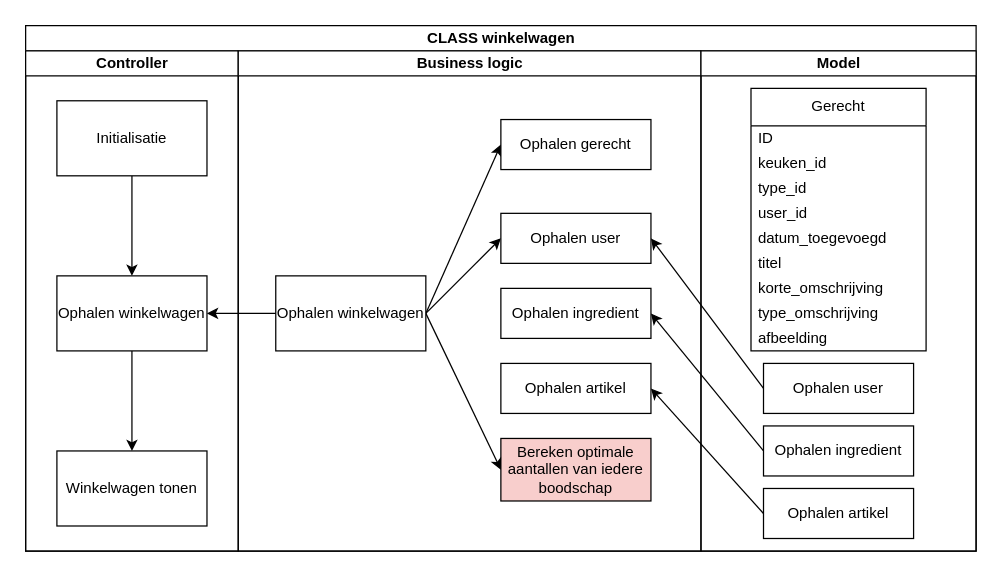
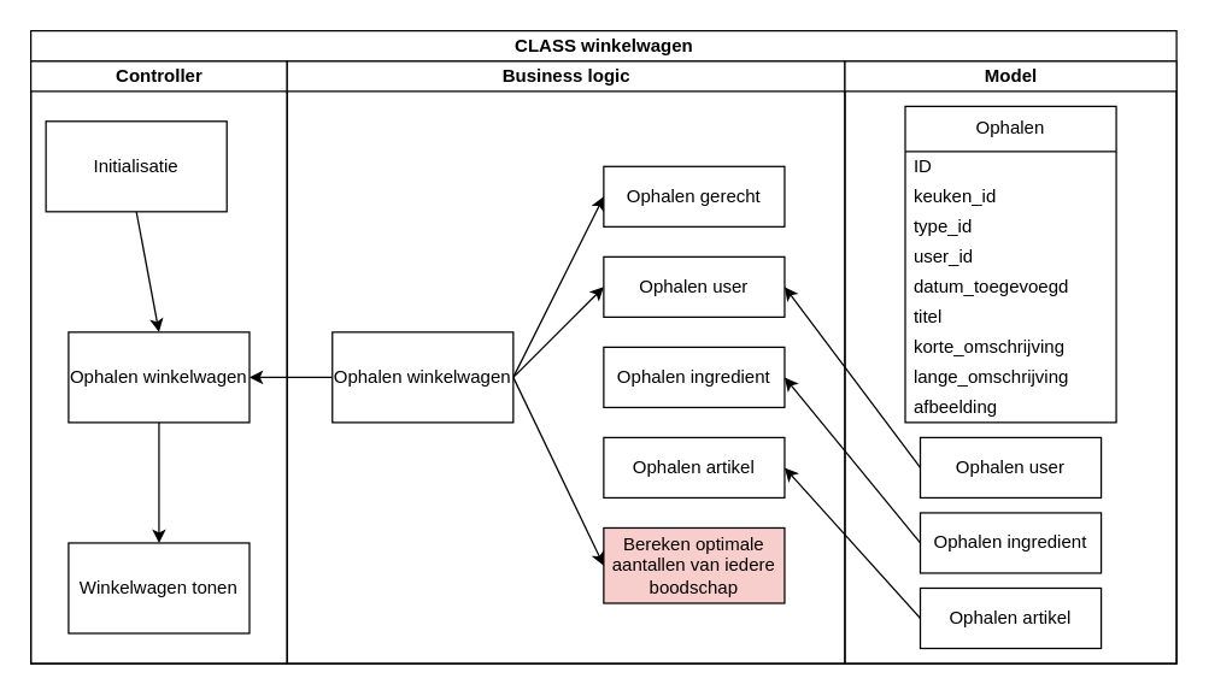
  <mxCell id="0" />
  <mxCell id="1" parent="0" />
  <mxCell id="2" value="CLASS winkelwagen" style="swimlane;childLayout=stackLayout;resizeParent=1;resizeParentMax=0;startSize=20;html=1;" vertex="1" parent="1"><mxGeometry x="20" y="20" width="760" height="420" as="geometry" /></mxCell>
  <mxCell id="3" value="Controller" style="swimlane;startSize=20;html=1;" vertex="1" parent="2"><mxGeometry y="20" width="170" height="400" as="geometry" /></mxCell>
  <mxCell id="4" style="edgeStyle=none;html=1;exitX=0.5;exitY=1;exitDx=0;exitDy=0;entryX=0.5;entryY=0;entryDx=0;entryDy=0;" edge="1" parent="3" source="5" target="7"><mxGeometry relative="1" as="geometry" /></mxCell>
- <mxCell id="5" value="Initialisatie" style="rounded=0;whiteSpace=wrap;html=1;" vertex="1" parent="3"><mxGeometry x="25" y="40" width="120" height="60" as="geometry" /></mxCell>
+ <mxCell id="5" value="Initialisatie" style="rounded=0;whiteSpace=wrap;html=1;" vertex="1" parent="3"><mxGeometry x="10" y="40" width="120" height="60" as="geometry" /></mxCell>
  <mxCell id="6" style="edgeStyle=none;html=1;exitX=0.5;exitY=1;exitDx=0;exitDy=0;" edge="1" parent="3" source="7" target="8"><mxGeometry relative="1" as="geometry" /></mxCell>
  <mxCell id="7" value="Ophalen winkelwagen" style="rounded=0;whiteSpace=wrap;html=1;" vertex="1" parent="3"><mxGeometry x="25" y="180" width="120" height="60" as="geometry" /></mxCell>
  <mxCell id="8" value="Winkelwagen tonen" style="rounded=0;whiteSpace=wrap;html=1;" vertex="1" parent="3"><mxGeometry x="25" y="320" width="120" height="60" as="geometry" /></mxCell>
  <mxCell id="9" value="Business logic" style="swimlane;startSize=20;html=1;" vertex="1" parent="2"><mxGeometry x="170" y="20" width="370" height="400" as="geometry" /></mxCell>
  <mxCell id="10" value="Bereken optimale aantallen van iedere boodschap" style="rounded=0;whiteSpace=wrap;html=1;fillColor=#f8cecc;" vertex="1" parent="9"><mxGeometry x="210" y="310" width="120" height="50" as="geometry" /></mxCell>
  <mxCell id="11" style="edgeStyle=none;html=1;exitX=1;exitY=0.5;exitDx=0;exitDy=0;entryX=0;entryY=0.5;entryDx=0;entryDy=0;" edge="1" parent="9" source="14" target="15"><mxGeometry relative="1" as="geometry" /></mxCell>
  <mxCell id="12" style="edgeStyle=none;html=1;exitX=1;exitY=0.5;exitDx=0;exitDy=0;entryX=0;entryY=0.5;entryDx=0;entryDy=0;" edge="1" parent="9" source="14" target="10"><mxGeometry relative="1" as="geometry" /></mxCell>
  <mxCell id="13" style="edgeStyle=none;html=1;exitX=1;exitY=0.5;exitDx=0;exitDy=0;entryX=0;entryY=0.5;entryDx=0;entryDy=0;" edge="1" parent="9" source="14" target="16"><mxGeometry relative="1" as="geometry" /></mxCell>
  <mxCell id="14" value="Ophalen winkelwagen" style="rounded=0;whiteSpace=wrap;html=1;" vertex="1" parent="9"><mxGeometry x="30" y="180" width="120" height="60" as="geometry" /></mxCell>
- <mxCell id="15" value="Ophalen gerecht" style="rounded=0;whiteSpace=wrap;html=1;" vertex="1" parent="9"><mxGeometry x="210" y="55" width="120" height="40" as="geometry" /></mxCell>
+ <mxCell id="15" value="Ophalen gerecht" style="rounded=0;whiteSpace=wrap;html=1;" vertex="1" parent="9"><mxGeometry x="210" y="70" width="120" height="40" as="geometry" /></mxCell>
  <mxCell id="16" value="Ophalen user" style="rounded=0;whiteSpace=wrap;html=1;" vertex="1" parent="9"><mxGeometry x="210" y="130" width="120" height="40" as="geometry" /></mxCell>
  <mxCell id="17" value="Ophalen ingredient" style="rounded=0;whiteSpace=wrap;html=1;" vertex="1" parent="9"><mxGeometry x="210" y="190" width="120" height="40" as="geometry" /></mxCell>
  <mxCell id="18" value="Ophalen artikel" style="rounded=0;whiteSpace=wrap;html=1;" vertex="1" parent="9"><mxGeometry x="210" y="250" width="120" height="40" as="geometry" /></mxCell>
  <mxCell id="19" style="edgeStyle=none;html=1;exitX=0;exitY=0.5;exitDx=0;exitDy=0;entryX=1;entryY=0.5;entryDx=0;entryDy=0;" edge="1" parent="2" source="14" target="7"><mxGeometry relative="1" as="geometry" /></mxCell>
  <mxCell id="20" value="Model" style="swimlane;startSize=20;html=1;" vertex="1" parent="2"><mxGeometry x="540" y="20" width="220" height="400" as="geometry" /></mxCell>
  <mxCell id="21" value="Ophalen user" style="rounded=0;whiteSpace=wrap;html=1;" vertex="1" parent="20"><mxGeometry x="50" y="250" width="120" height="40" as="geometry" /></mxCell>
- <mxCell id="22" value="Gerecht" style="swimlane;fontStyle=0;childLayout=stackLayout;horizontal=1;startSize=30;horizontalStack=0;resizeParent=1;resizeParentMax=0;resizeLast=0;collapsible=1;marginBottom=0;whiteSpace=wrap;html=1;" vertex="1" parent="20"><mxGeometry x="40.0" y="30" width="140" height="210" as="geometry" /></mxCell>
+ <mxCell id="22" value="Ophalen" style="swimlane;fontStyle=0;childLayout=stackLayout;horizontal=1;startSize=30;horizontalStack=0;resizeParent=1;resizeParentMax=0;resizeLast=0;collapsible=1;marginBottom=0;whiteSpace=wrap;html=1;" vertex="1" parent="20"><mxGeometry x="40.0" y="30" width="140" height="210" as="geometry" /></mxCell>
  <mxCell id="23" value="ID" style="text;strokeColor=none;fillColor=none;align=left;verticalAlign=middle;spacingLeft=4;spacingRight=4;overflow=hidden;points=[[0,0.5],[1,0.5]];portConstraint=eastwest;rotatable=0;whiteSpace=wrap;html=1;" vertex="1" parent="22"><mxGeometry y="30" width="140" height="20" as="geometry" /></mxCell>
  <mxCell id="24" value="keuken_id" style="text;strokeColor=none;fillColor=none;align=left;verticalAlign=middle;spacingLeft=4;spacingRight=4;overflow=hidden;points=[[0,0.5],[1,0.5]];portConstraint=eastwest;rotatable=0;whiteSpace=wrap;html=1;" vertex="1" parent="22"><mxGeometry y="50" width="140" height="20" as="geometry" /></mxCell>
  <mxCell id="25" value="type_id" style="text;strokeColor=none;fillColor=none;align=left;verticalAlign=middle;spacingLeft=4;spacingRight=4;overflow=hidden;points=[[0,0.5],[1,0.5]];portConstraint=eastwest;rotatable=0;whiteSpace=wrap;html=1;" vertex="1" parent="22"><mxGeometry y="70" width="140" height="20" as="geometry" /></mxCell>
  <mxCell id="26" value="user_id" style="text;strokeColor=none;fillColor=none;align=left;verticalAlign=middle;spacingLeft=4;spacingRight=4;overflow=hidden;points=[[0,0.5],[1,0.5]];portConstraint=eastwest;rotatable=0;whiteSpace=wrap;html=1;" vertex="1" parent="22"><mxGeometry y="90" width="140" height="20" as="geometry" /></mxCell>
  <mxCell id="27" value="datum_toegevoegd" style="text;strokeColor=none;fillColor=none;align=left;verticalAlign=middle;spacingLeft=4;spacingRight=4;overflow=hidden;points=[[0,0.5],[1,0.5]];portConstraint=eastwest;rotatable=0;whiteSpace=wrap;html=1;" vertex="1" parent="22"><mxGeometry y="110" width="140" height="20" as="geometry" /></mxCell>
  <mxCell id="28" value="titel" style="text;strokeColor=none;fillColor=none;align=left;verticalAlign=middle;spacingLeft=4;spacingRight=4;overflow=hidden;points=[[0,0.5],[1,0.5]];portConstraint=eastwest;rotatable=0;whiteSpace=wrap;html=1;" vertex="1" parent="22"><mxGeometry y="130" width="140" height="20" as="geometry" /></mxCell>
  <mxCell id="29" value="korte_omschrijving" style="text;strokeColor=none;fillColor=none;align=left;verticalAlign=middle;spacingLeft=4;spacingRight=4;overflow=hidden;points=[[0,0.5],[1,0.5]];portConstraint=eastwest;rotatable=0;whiteSpace=wrap;html=1;" vertex="1" parent="22"><mxGeometry y="150" width="140" height="20" as="geometry" /></mxCell>
- <mxCell id="30" value="type_omschrijving" style="text;strokeColor=none;fillColor=none;align=left;verticalAlign=middle;spacingLeft=4;spacingRight=4;overflow=hidden;points=[[0,0.5],[1,0.5]];portConstraint=eastwest;rotatable=0;whiteSpace=wrap;html=1;" vertex="1" parent="22"><mxGeometry y="170" width="140" height="20" as="geometry" /></mxCell>
+ <mxCell id="30" value="lange_omschrijving" style="text;strokeColor=none;fillColor=none;align=left;verticalAlign=middle;spacingLeft=4;spacingRight=4;overflow=hidden;points=[[0,0.5],[1,0.5]];portConstraint=eastwest;rotatable=0;whiteSpace=wrap;html=1;" vertex="1" parent="22"><mxGeometry y="170" width="140" height="20" as="geometry" /></mxCell>
  <mxCell id="31" value="afbeelding" style="text;strokeColor=none;fillColor=none;align=left;verticalAlign=middle;spacingLeft=4;spacingRight=4;overflow=hidden;points=[[0,0.5],[1,0.5]];portConstraint=eastwest;rotatable=0;whiteSpace=wrap;html=1;" vertex="1" parent="22"><mxGeometry y="190" width="140" height="20" as="geometry" /></mxCell>
  <mxCell id="32" value="Ophalen ingredient" style="rounded=0;whiteSpace=wrap;html=1;" vertex="1" parent="20"><mxGeometry x="50" y="300" width="120" height="40" as="geometry" /></mxCell>
  <mxCell id="33" value="Ophalen artikel" style="rounded=0;whiteSpace=wrap;html=1;" vertex="1" parent="20"><mxGeometry x="50" y="350" width="120" height="40" as="geometry" /></mxCell>
  <mxCell id="34" style="edgeStyle=none;html=1;exitX=0;exitY=0.5;exitDx=0;exitDy=0;entryX=1;entryY=0.5;entryDx=0;entryDy=0;" edge="1" parent="2" source="21" target="16"><mxGeometry relative="1" as="geometry" /></mxCell>
  <mxCell id="35" style="edgeStyle=none;html=1;exitX=0;exitY=0.5;exitDx=0;exitDy=0;entryX=1;entryY=0.5;entryDx=0;entryDy=0;" edge="1" parent="2" source="32" target="17"><mxGeometry relative="1" as="geometry" /></mxCell>
  <mxCell id="36" style="edgeStyle=none;html=1;exitX=0;exitY=0.5;exitDx=0;exitDy=0;entryX=1;entryY=0.5;entryDx=0;entryDy=0;" edge="1" parent="2" source="33" target="18"><mxGeometry relative="1" as="geometry" /></mxCell>
